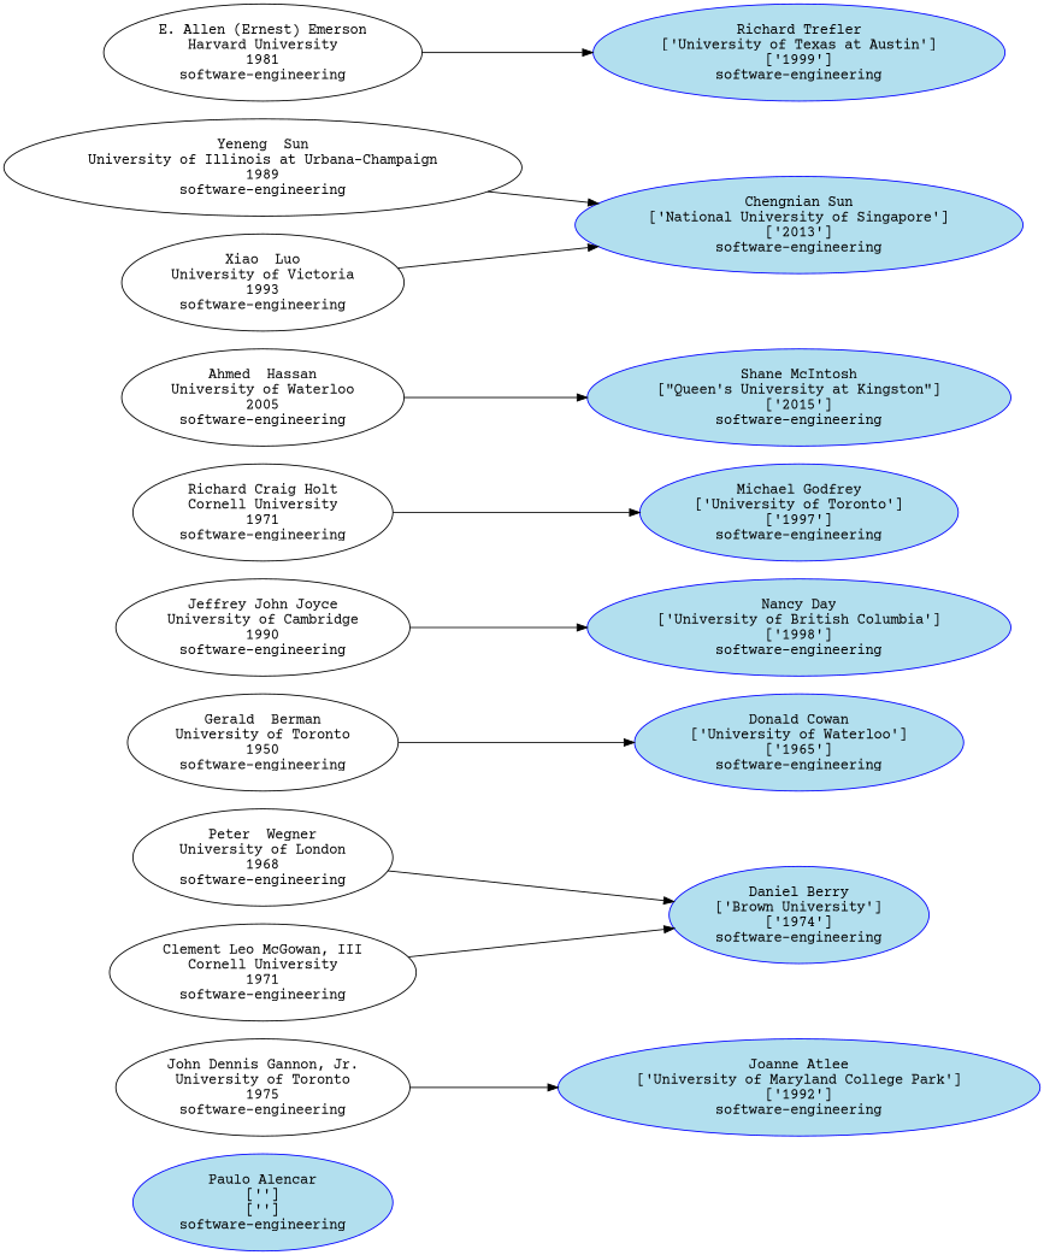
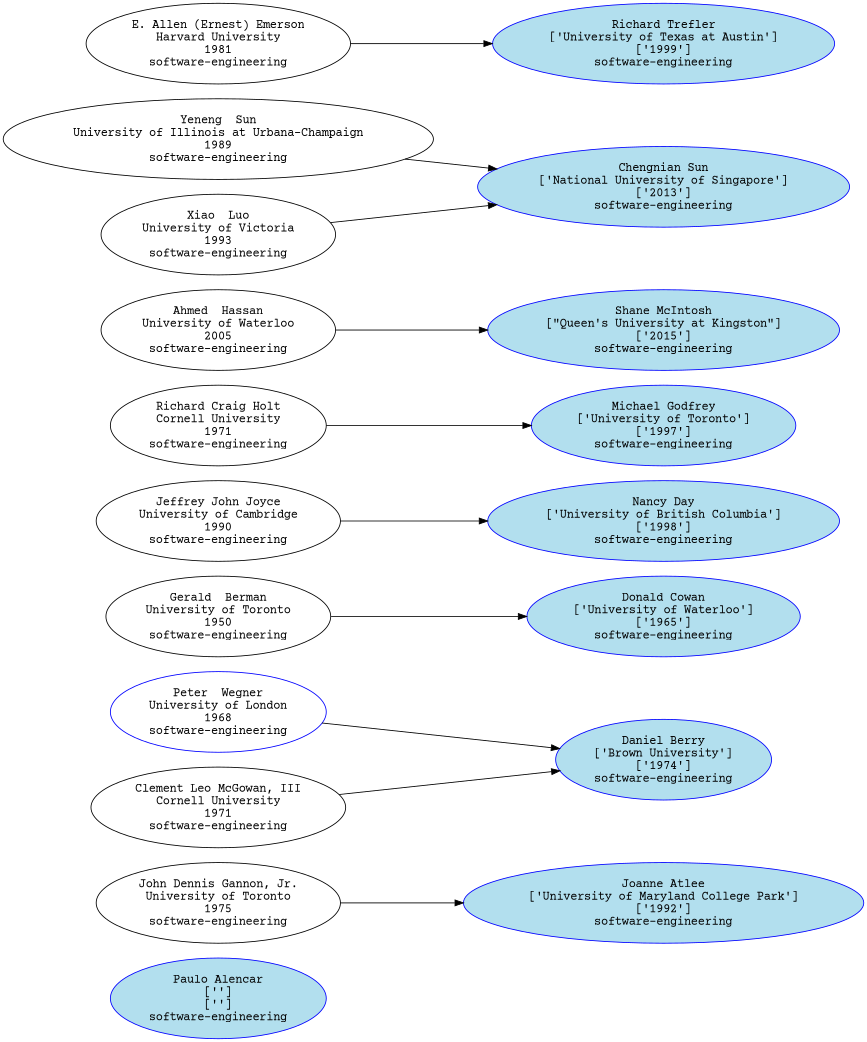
  digraph {
    rankdir=LR
    fontname="Courier Prime"
    node [fontname="Courier Prime"]
    edge [fontname="Courier Prime"]
    n1 [color=blue fillcolor=lightblue2 label="Paulo Alencar\n['']\n['']\nsoftware-engineering" style=filled]
    n2 [color=blue fillcolor=lightblue2 label="Joanne Atlee\n['University of Maryland College Park']\n['1992']\nsoftware-engineering" style=filled]
    n3 [color=blue fillcolor=lightblue2 label="Daniel Berry\n['Brown University']\n['1974']\nsoftware-engineering" style=filled]
    n4 [color=blue fillcolor=lightblue2 label="Donald Cowan\n['University of Waterloo']\n['1965']\nsoftware-engineering" style=filled]
    n5 [color=blue fillcolor=lightblue2 label="Nancy Day\n['University of British Columbia']\n['1998']\nsoftware-engineering" style=filled]
    n6 [color=blue fillcolor=lightblue2 label="Michael Godfrey\n['University of Toronto']\n['1997']\nsoftware-engineering" style=filled]
    n7 [color=blue fillcolor=lightblue2 label="Shane McIntosh\n[\"Queen's University at Kingston\"]\n['2015']\nsoftware-engineering" style=filled]
    n8 [color=blue fillcolor=lightblue2 label="Chengnian Sun\n['National University of Singapore']\n['2013']\nsoftware-engineering" style=filled]
    n9 [color=blue fillcolor=lightblue2 label="Richard Trefler\n['University of Texas at Austin']\n['1999']\nsoftware-engineering" style=filled]
    n10 [label="John Dennis Gannon, Jr.\nUniversity of Toronto\n1975\nsoftware-engineering"]
-   n11 [label="Peter  Wegner\nUniversity of London\n1968\nsoftware-engineering"]
+   n11 [label="Peter  Wegner\nUniversity of London\n1968\nsoftware-engineering" color=blue]
    n12 [label="Clement Leo McGowan, III\nCornell University\n1971\nsoftware-engineering"]
    n13 [label="Gerald  Berman\nUniversity of Toronto\n1950\nsoftware-engineering"]
    n14 [label="Jeffrey John Joyce\nUniversity of Cambridge\n1990\nsoftware-engineering"]
    n15 [label="Richard Craig Holt\nCornell University\n1971\nsoftware-engineering"]
    n16 [label="Ahmed  Hassan\nUniversity of Waterloo\n2005\nsoftware-engineering"]
    n17 [label="Yeneng  Sun\nUniversity of Illinois at Urbana-Champaign\n1989\nsoftware-engineering"]
    n18 [label="Xiao  Luo\nUniversity of Victoria\n1993\nsoftware-engineering"]
    n19 [label="E. Allen (Ernest) Emerson\nHarvard University\n1981\nsoftware-engineering"]
    n10 -> n2
    n11 -> n3
    n12 -> n3
    n13 -> n4
    n14 -> n5
    n15 -> n6
    n16 -> n7
    n17 -> n8
    n18 -> n8
    n19 -> n9
  }
